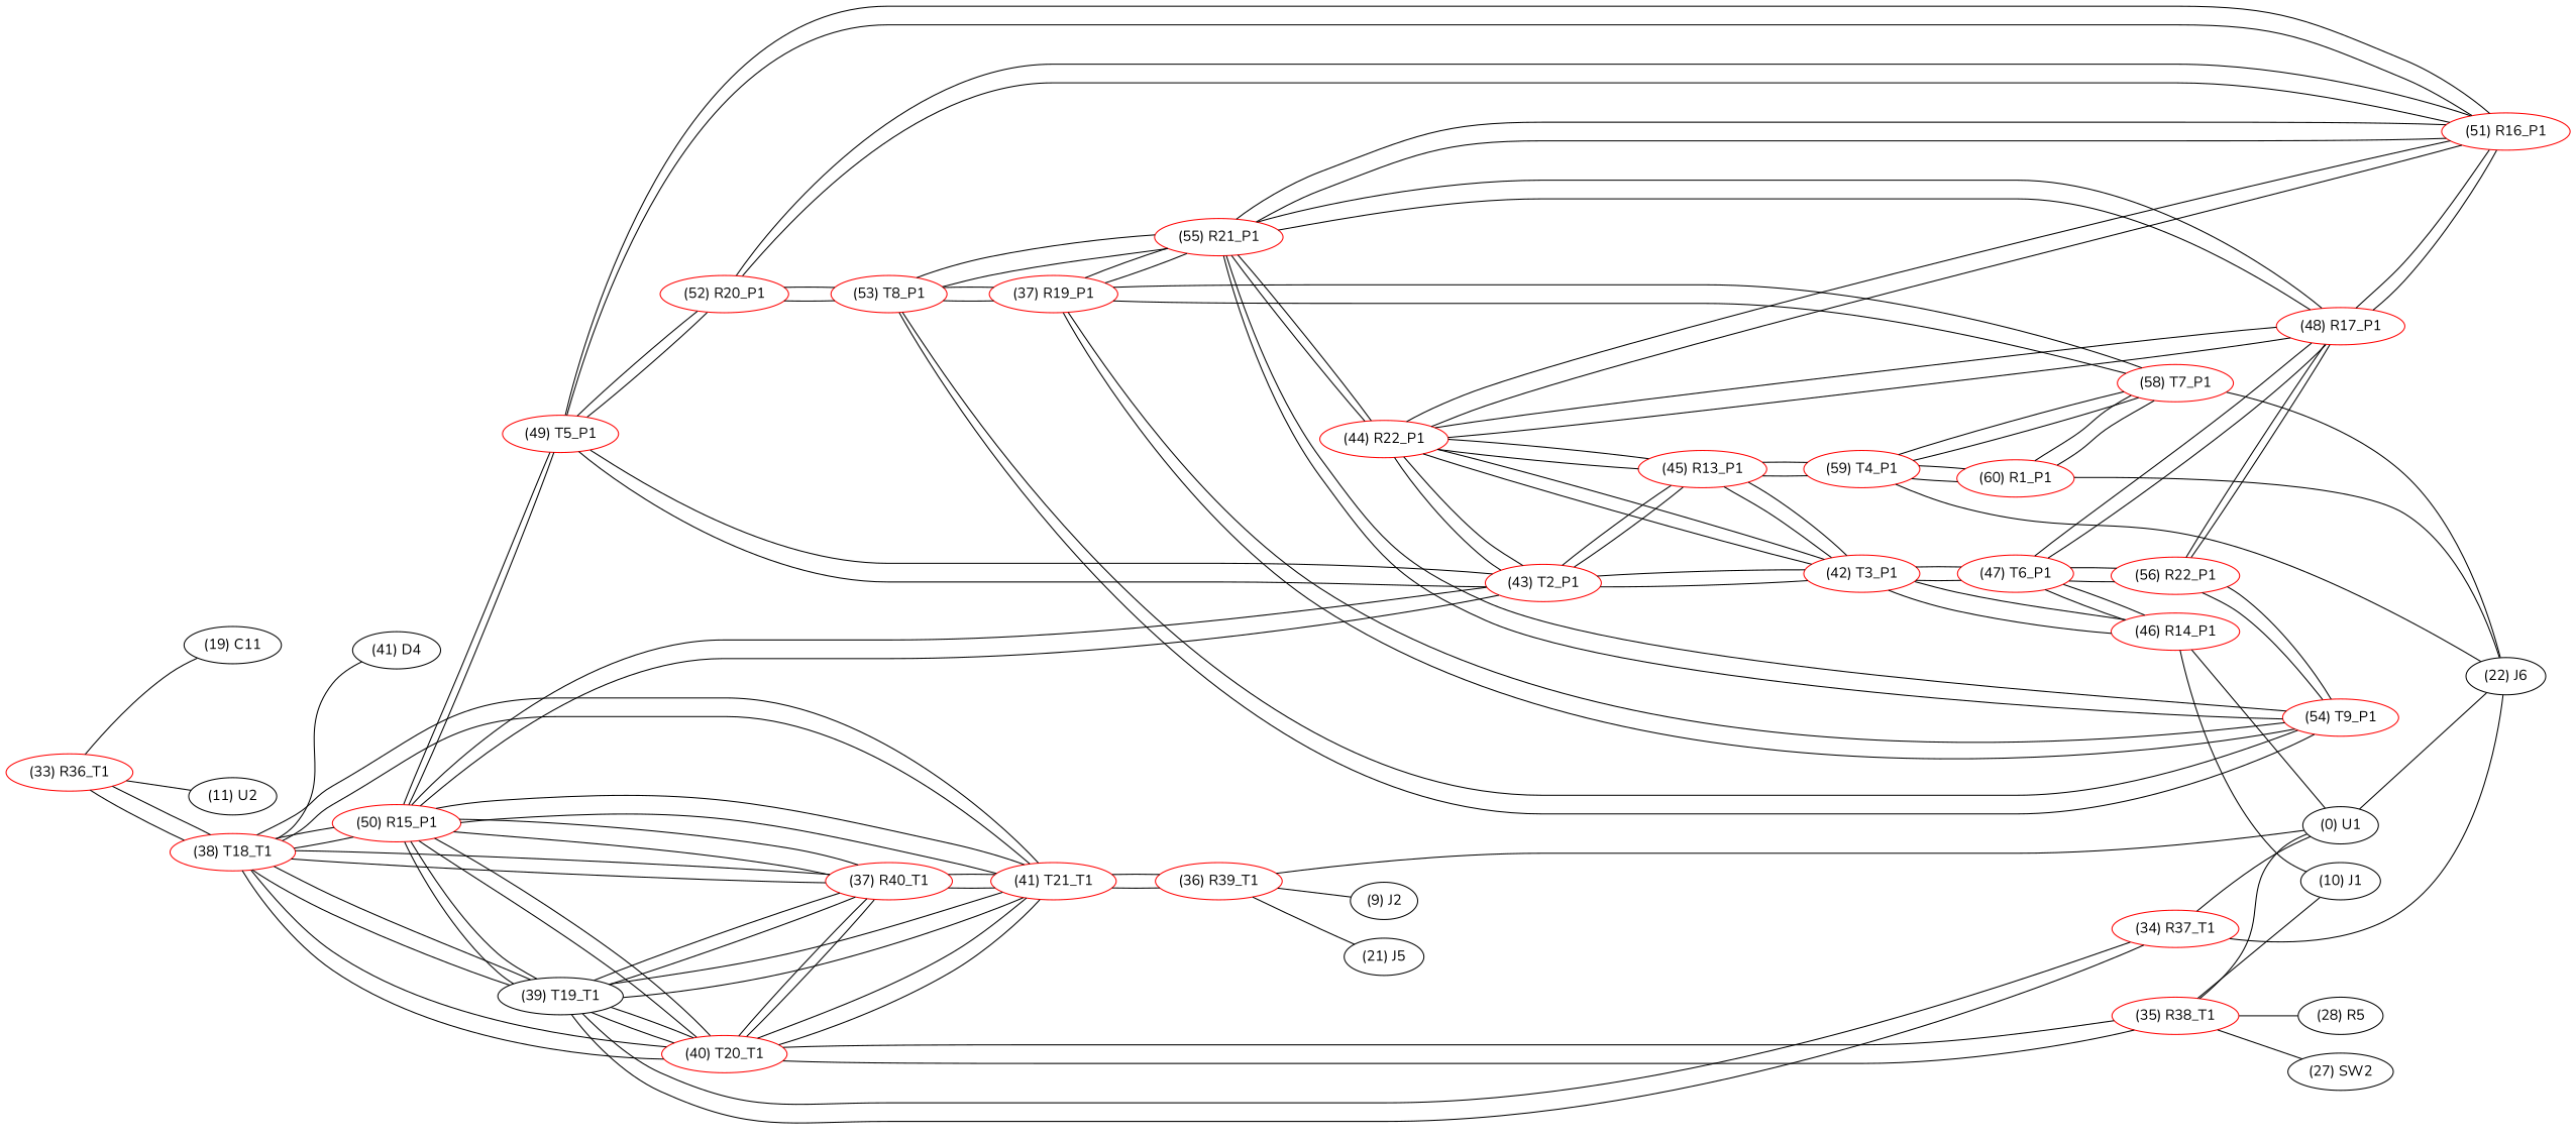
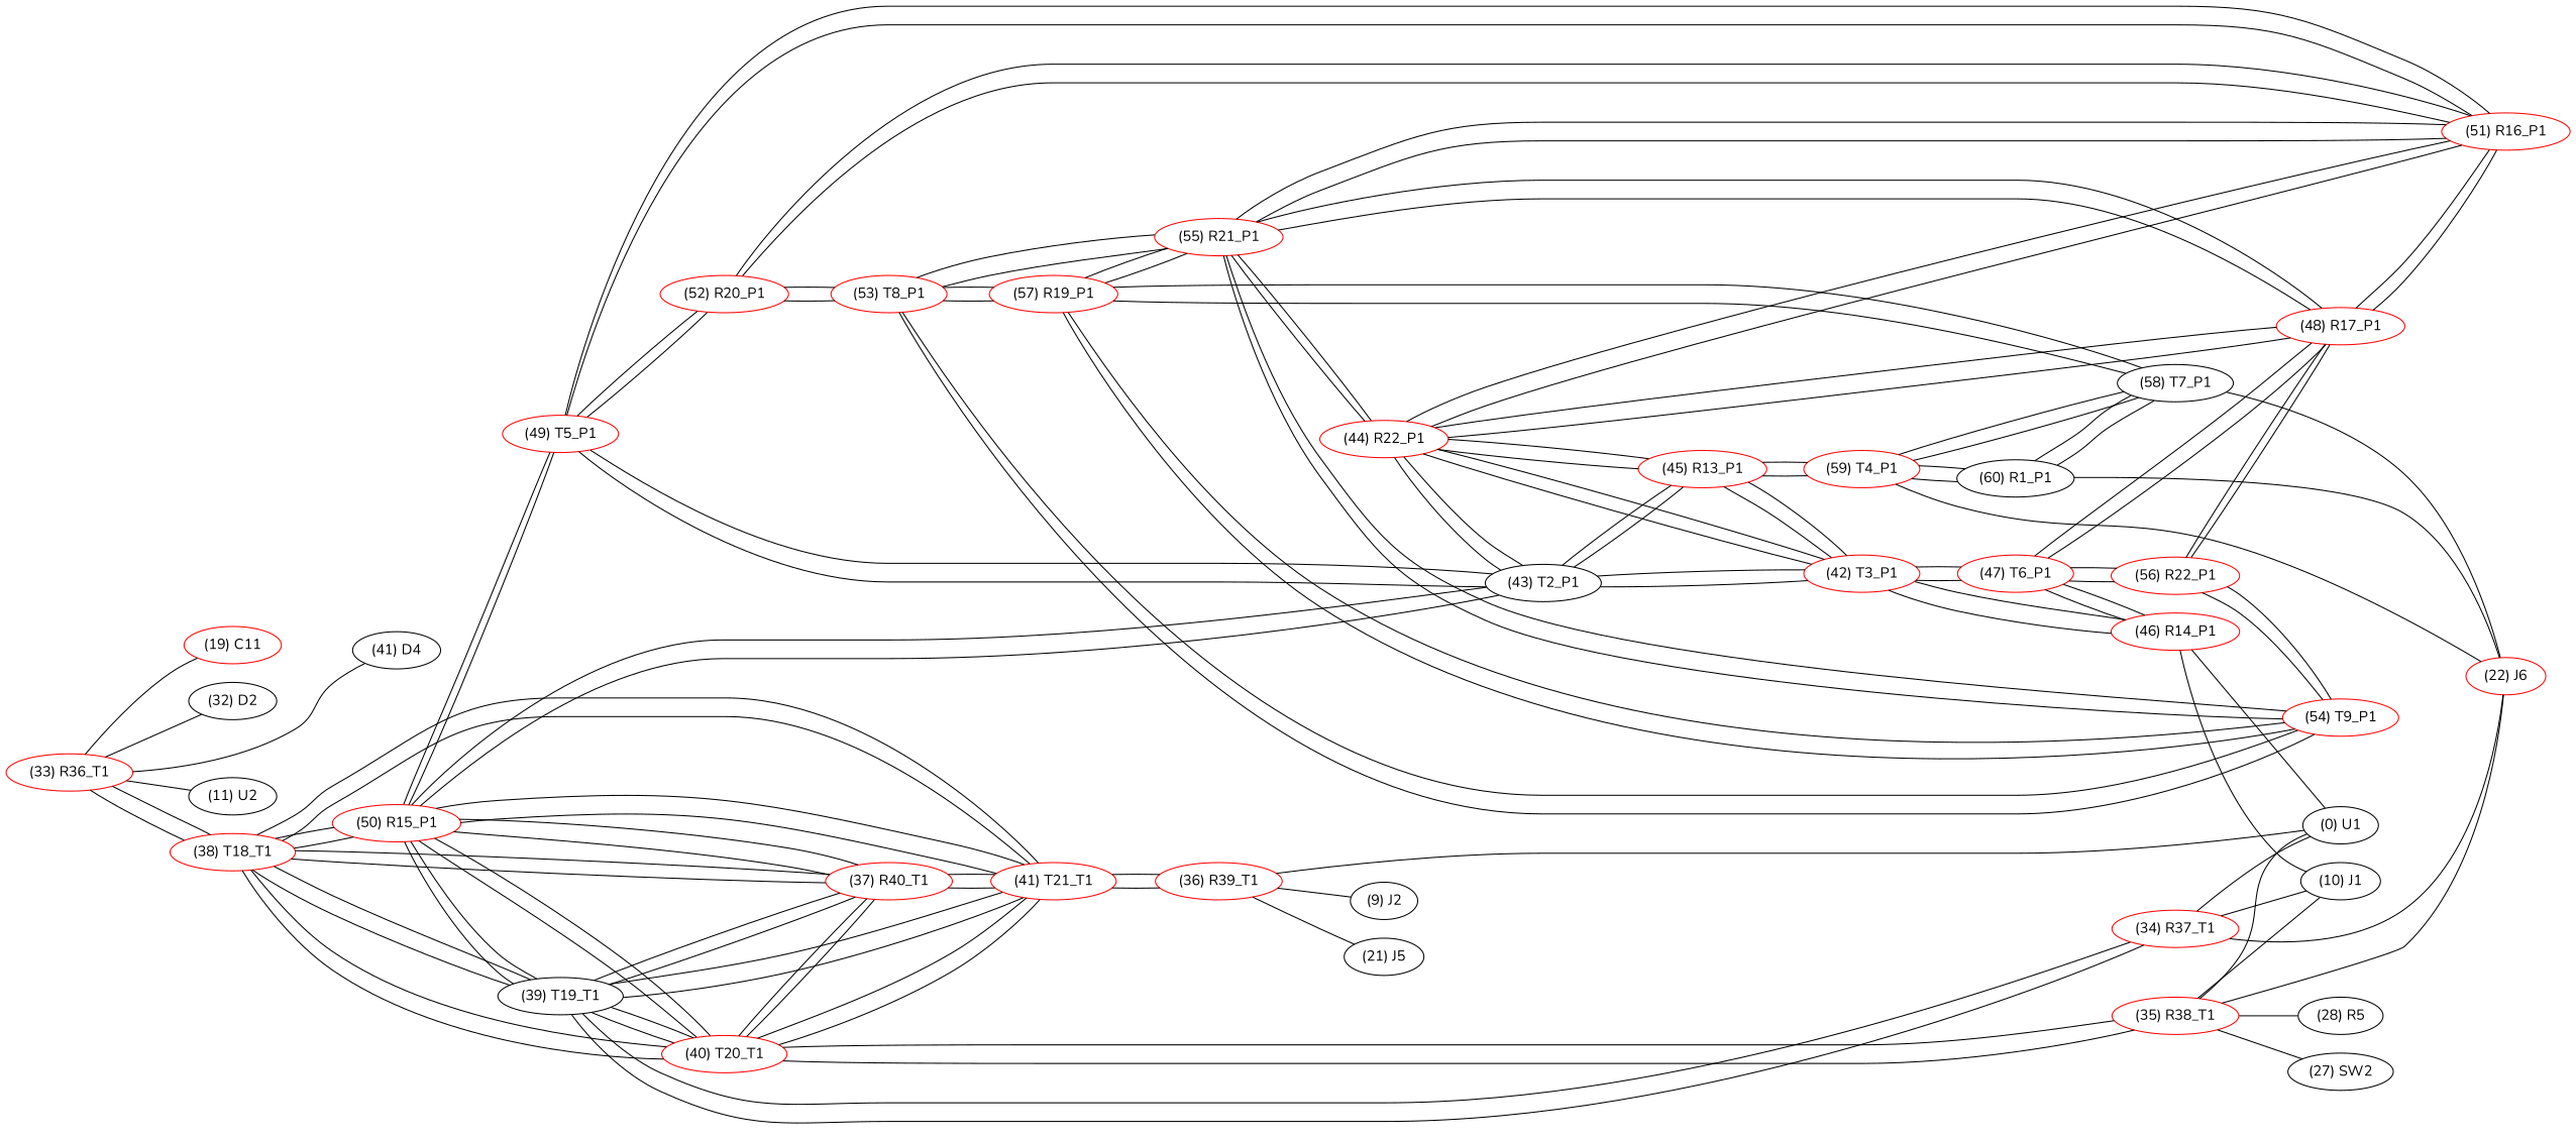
  graph {
    fontname=Nunito
    rankdir=LR
    node [color=red fontname=Nunito]
    edge [fontname=Nunito]
    n1 [label="(33) R36_T1"]
-   n2 [label="(19) C11" color=""]
+   n2 [label="(19) C11"]
+   n3 [label="(32) D2" color=""]
    n4 [label="(41) D4" color=""]
    n5 [label="(11) U2" color=""]
    n6 [label="(38) T18_T1"]
    n7 [color=black label="(39) T19_T1"]
    n8 [label="(40) T20_T1"]
    n9 [label="(41) T21_T1"]
    n10 [label="(37) R40_T1"]
    n11 [label="(50) R15_P1"]
    n12 [label="(34) R37_T1"]
    n13 [label="(35) R38_T1"]
    n14 [label="(36) R39_T1"]
-   n15 [label="(43) T2_P1"]
+   n15 [color=black label="(43) T2_P1"]
    n16 [label="(49) T5_P1"]
    n17 [label="(0) U1" color=""]
-   n18 [label="(22) J6" color=""]
+   n18 [label="(22) J6"]
    n19 [label="(10) J1" color=""]
    n20 [label="(28) R5" color=""]
    n21 [label="(27) SW2" color=""]
    n22 [label="(9) J2" color=""]
    n23 [label="(21) J5" color=""]
    n24 [label="(42) T3_P1"]
    n25 [label="(45) R13_P1"]
    n26 [label="(44) R22_P1"]
    n27 [label="(51) R16_P1"]
    n28 [label="(52) R20_P1"]
    n29 [label="(46) R14_P1"]
    n30 [label="(47) T6_P1"]
    n31 [label="(48) R17_P1"]
    n32 [label="(56) R22_P1"]
    n33 [label="(59) T4_P1"]
    n34 [label="(55) R21_P1"]
    n35 [label="(54) T9_P1"]
-   n36 [label="(58) T7_P1"]
-   n37 [label="(60) R1_P1"]
+   n36 [color=black label="(58) T7_P1"]
+   n37 [color=black label="(60) R1_P1"]
    n38 [label="(53) T8_P1"]
-   n39 [label="(37) R19_P1"]
+   n39 [label="(57) R19_P1"]
    n1 -- n2
-   n6 -- n4
+   n1 -- n3
+   n1 -- n4
    n1 -- n5
    n1 -- n6
    n6 -- n1
    n6 -- n7
    n6 -- n8
    n6 -- n9
    n6 -- n10
    n6 -- n11
    n7 -- n6
    n7 -- n8
    n7 -- n9
    n7 -- n10
    n7 -- n11
    n7 -- n12
    n8 -- n6
    n8 -- n7
    n8 -- n9
    n8 -- n10
    n8 -- n11
    n8 -- n13
    n9 -- n6
    n9 -- n7
    n9 -- n8
    n9 -- n10
    n9 -- n11
    n9 -- n14
    n10 -- n6
    n10 -- n7
    n10 -- n8
    n10 -- n9
    n10 -- n11
    n11 -- n6
    n11 -- n7
    n11 -- n8
    n11 -- n9
    n11 -- n10
    n11 -- n15
    n11 -- n16
    n12 -- n7
    n12 -- n17
    n12 -- n18
+   n12 -- n19
    n13 -- n8
    n13 -- n17
-   n17 -- n18
+   n13 -- n18
    n13 -- n19
    n13 -- n20
    n13 -- n21
    n14 -- n9
    n14 -- n17
    n14 -- n22
    n14 -- n23
    n15 -- n11
    n15 -- n16
    n15 -- n24
    n15 -- n25
    n15 -- n26
    n16 -- n11
    n16 -- n15
    n16 -- n27
    n16 -- n28
    n24 -- n15
    n24 -- n25
    n24 -- n26
    n24 -- n29
    n24 -- n30
    n25 -- n15
    n25 -- n24
    n25 -- n26
    n25 -- n33
    n26 -- n15
    n26 -- n24
    n26 -- n25
    n26 -- n27
    n26 -- n31
    n26 -- n34
    n27 -- n16
    n27 -- n26
    n27 -- n28
    n27 -- n31
    n27 -- n34
    n28 -- n16
    n28 -- n27
    n28 -- n38
    n29 -- n17
    n29 -- n19
    n29 -- n24
    n29 -- n30
    n30 -- n24
    n30 -- n29
    n30 -- n31
    n30 -- n32
    n31 -- n26
    n31 -- n27
    n31 -- n30
    n31 -- n32
    n31 -- n34
    n32 -- n30
    n32 -- n31
    n32 -- n35
    n33 -- n18
    n33 -- n25
    n33 -- n36
    n33 -- n37
    n34 -- n26
    n34 -- n27
    n34 -- n31
    n34 -- n35
    n34 -- n38
    n34 -- n39
    n35 -- n32
    n35 -- n34
    n35 -- n38
    n35 -- n39
    n36 -- n18
    n36 -- n33
    n36 -- n37
    n36 -- n39
    n37 -- n18
    n37 -- n33
    n37 -- n36
    n38 -- n28
    n38 -- n34
    n38 -- n35
    n38 -- n39
    n39 -- n34
    n39 -- n35
    n39 -- n36
    n39 -- n38
  }
